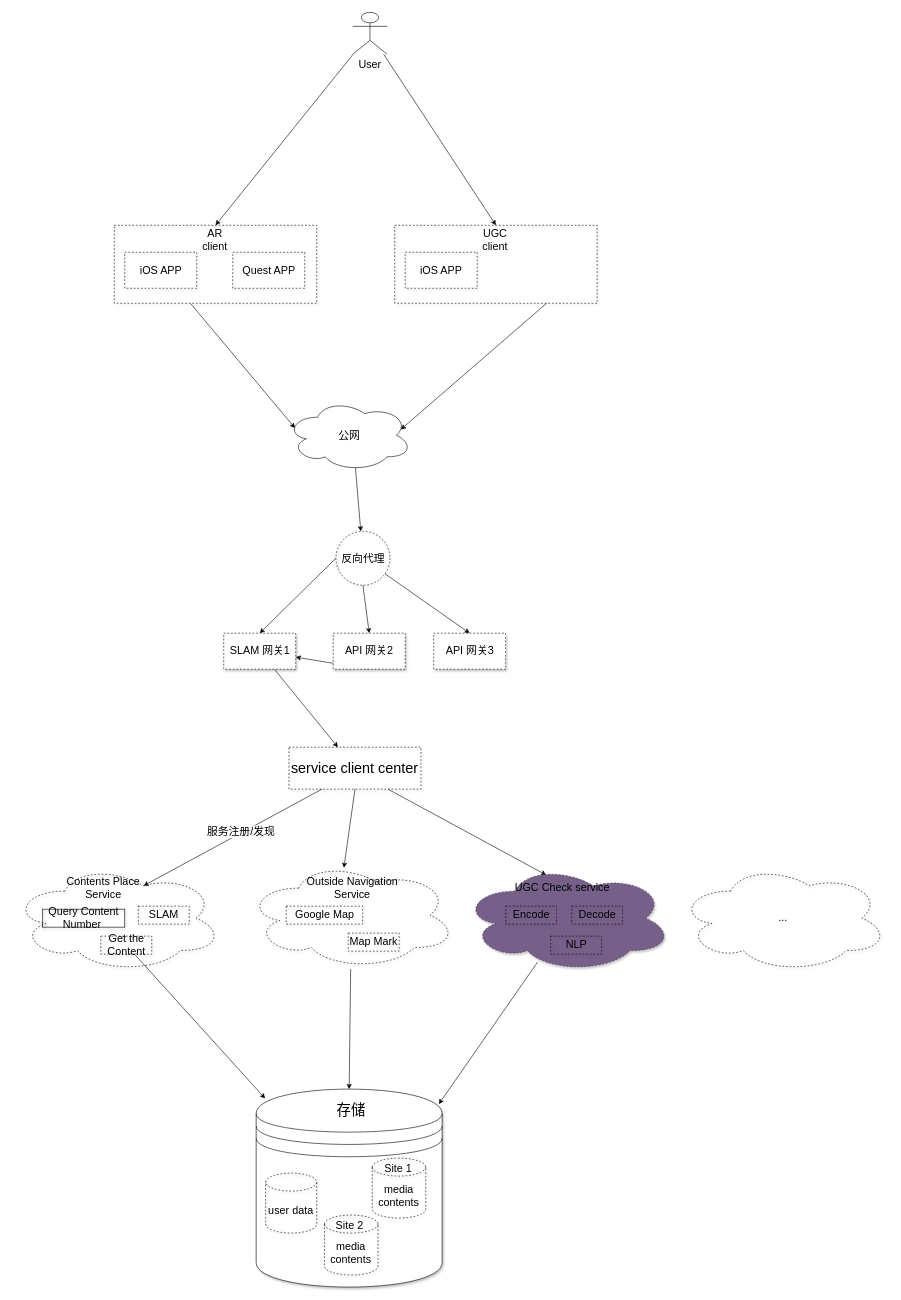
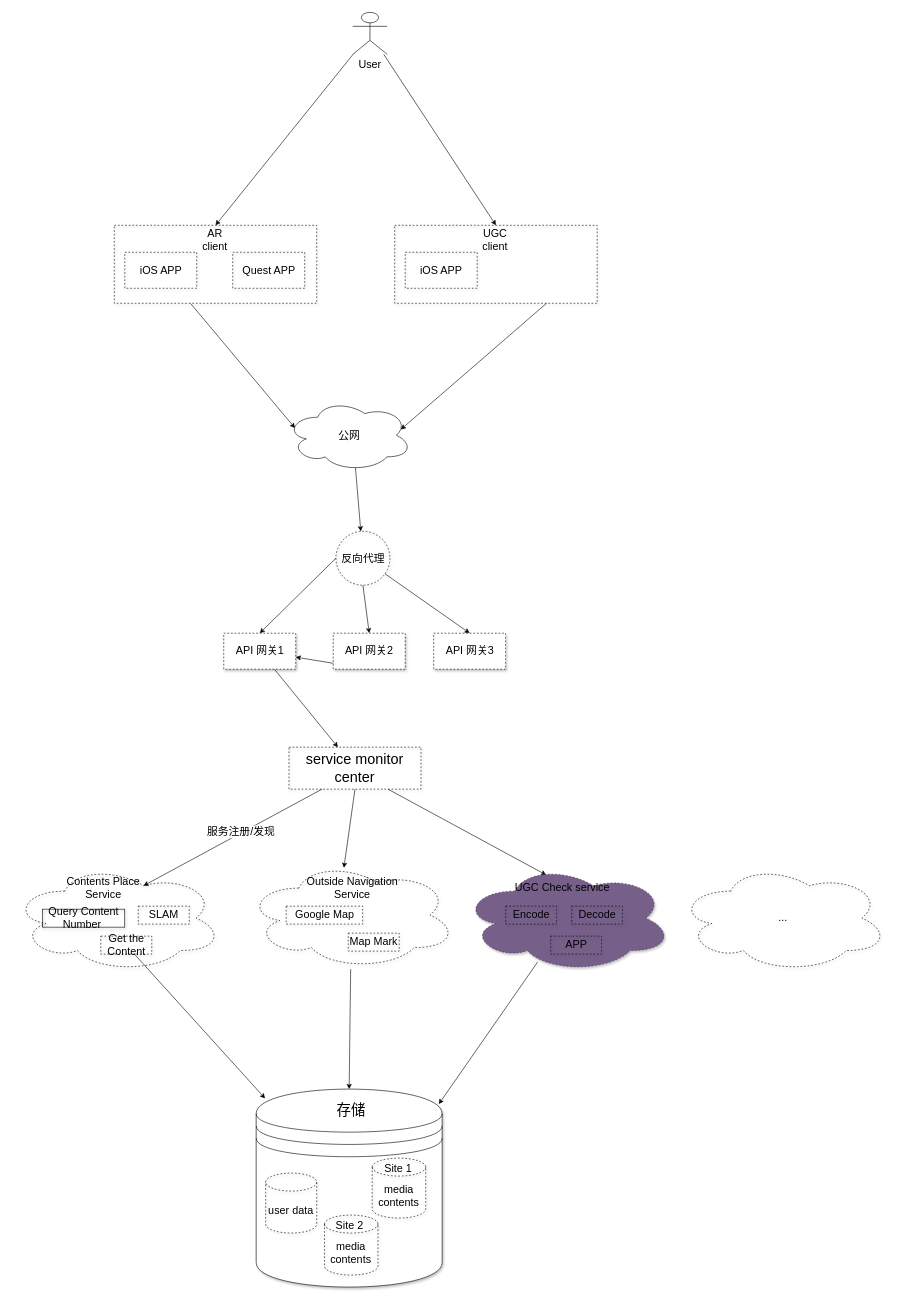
  <mxCell id="0" />
  <mxCell id="1" parent="0" />
  <mxCell id="2" value="" style="shape=datastore;whiteSpace=wrap;html=1;shadow=1;fontSize=18;" vertex="1" parent="1"><mxGeometry x="426.56" y="1815" width="310" height="330" as="geometry" /></mxCell>
  <mxCell id="3" value="" style="ellipse;shape=cloud;whiteSpace=wrap;html=1;shadow=1;dashed=1;strokeColor=default;fontSize=18;fillColor=none;" vertex="1" parent="1"><mxGeometry x="20" y="1440" width="350" height="180" as="geometry" /></mxCell>
  <mxCell id="4" style="edgeStyle=none;sketch=0;html=1;entryX=0.5;entryY=0;entryDx=0;entryDy=0;fontSize=24;" edge="1" parent="1" source="5" target="2"><mxGeometry relative="1" as="geometry" /></mxCell>
  <mxCell id="5" value="" style="ellipse;shape=cloud;whiteSpace=wrap;html=1;shadow=1;dashed=1;strokeColor=default;fontSize=18;fillColor=none;" vertex="1" parent="1"><mxGeometry x="410" y="1435" width="350" height="180" as="geometry" /></mxCell>
  <mxCell id="6" style="edgeStyle=none;sketch=0;html=1;entryX=0.07;entryY=0.4;entryDx=0;entryDy=0;entryPerimeter=0;fontSize=24;exitX=0.377;exitY=1.003;exitDx=0;exitDy=0;exitPerimeter=0;" edge="1" parent="1" source="7" target="29"><mxGeometry relative="1" as="geometry" /></mxCell>
  <mxCell id="7" value="" style="rounded=0;whiteSpace=wrap;html=1;shadow=1;dashed=1;strokeColor=default;fontSize=18;fillColor=none;" vertex="1" parent="1"><mxGeometry x="190" y="375" width="337.5" height="130" as="geometry" /></mxCell>
  <mxCell id="8" value="AR client" style="text;html=1;strokeColor=none;fillColor=none;align=center;verticalAlign=middle;whiteSpace=wrap;rounded=0;shadow=1;dashed=1;fontSize=18;" vertex="1" parent="1"><mxGeometry x="327.5" y="385" width="60" height="30" as="geometry" /></mxCell>
  <mxCell id="9" value="iOS APP" style="rounded=0;whiteSpace=wrap;html=1;shadow=1;dashed=1;strokeColor=default;fontSize=18;fillColor=none;" vertex="1" parent="1"><mxGeometry x="207.5" y="420" width="120" height="60" as="geometry" /></mxCell>
  <mxCell id="10" value="Quest APP" style="rounded=0;whiteSpace=wrap;html=1;shadow=1;dashed=1;strokeColor=default;fontSize=18;fillColor=none;" vertex="1" parent="1"><mxGeometry x="387.5" y="420" width="120" height="60" as="geometry" /></mxCell>
  <mxCell id="11" style="html=1;fontSize=18;startArrow=none;startFill=0;endArrow=classic;endFill=1;exitX=0.55;exitY=0.95;exitDx=0;exitDy=0;exitPerimeter=0;" edge="1" parent="1" source="29" target="28"><mxGeometry relative="1" as="geometry"><mxPoint x="360" y="765" as="sourcePoint" /></mxGeometry></mxCell>
  <mxCell id="12" value="Contents Place Service" style="text;html=1;strokeColor=none;fillColor=none;align=center;verticalAlign=middle;whiteSpace=wrap;rounded=0;shadow=1;dashed=1;fontSize=18;" vertex="1" parent="1"><mxGeometry x="92.5" y="1465" width="157.5" height="30" as="geometry" /></mxCell>
  <mxCell id="13" value="Query Content Number&amp;nbsp;" style="rounded=0;whiteSpace=wrap;html=1;shadow=1;dashed=0;strokeColor=default;fontSize=18;fillColor=none;" vertex="1" parent="1"><mxGeometry x="70" y="1515" width="137.5" height="30" as="geometry" /></mxCell>
  <mxCell id="14" value="SLAM" style="rounded=0;whiteSpace=wrap;html=1;shadow=1;dashed=1;strokeColor=default;fontSize=18;fillColor=none;" vertex="1" parent="1"><mxGeometry x="230" y="1510" width="85" height="30" as="geometry" /></mxCell>
  <mxCell id="15" style="edgeStyle=none;sketch=0;html=1;fontSize=24;entryX=0.048;entryY=0.047;entryDx=0;entryDy=0;entryPerimeter=0;" edge="1" parent="1" source="16" target="2"><mxGeometry relative="1" as="geometry" /></mxCell>
  <mxCell id="16" value="Get the Content" style="rounded=0;whiteSpace=wrap;html=1;shadow=1;dashed=1;strokeColor=default;fontSize=18;fillColor=none;" vertex="1" parent="1"><mxGeometry x="167.5" y="1560" width="85" height="30" as="geometry" /></mxCell>
  <mxCell id="17" value="Outside Navigation Service" style="text;html=1;strokeColor=none;fillColor=none;align=center;verticalAlign=middle;whiteSpace=wrap;rounded=0;shadow=1;dashed=1;fontSize=18;" vertex="1" parent="1"><mxGeometry x="492.5" y="1465" width="187.5" height="30" as="geometry" /></mxCell>
  <mxCell id="18" value="Google Map" style="rounded=0;whiteSpace=wrap;html=1;shadow=1;dashed=1;strokeColor=default;fontSize=18;fillColor=none;" vertex="1" parent="1"><mxGeometry x="476.56" y="1510" width="127.5" height="30" as="geometry" /></mxCell>
  <mxCell id="19" value="Map Mark" style="rounded=0;whiteSpace=wrap;html=1;shadow=1;dashed=1;strokeColor=default;fontSize=18;fillColor=none;" vertex="1" parent="1"><mxGeometry x="580" y="1555" width="85" height="30" as="geometry" /></mxCell>
  <mxCell id="20" style="sketch=0;html=1;exitX=0.25;exitY=1;exitDx=0;exitDy=0;entryX=0.625;entryY=0.2;entryDx=0;entryDy=0;entryPerimeter=0;fontSize=24;" edge="1" parent="1" source="24" target="3"><mxGeometry relative="1" as="geometry" /></mxCell>
  <mxCell id="21" value="服务注册/发现" style="edgeLabel;html=1;align=center;verticalAlign=middle;resizable=0;points=[];fontSize=18;" vertex="1" connectable="0" parent="20"><mxGeometry x="-0.093" y="-3" relative="1" as="geometry"><mxPoint as="offset" /></mxGeometry></mxCell>
  <mxCell id="22" style="edgeStyle=none;sketch=0;html=1;exitX=0.5;exitY=1;exitDx=0;exitDy=0;fontSize=24;entryX=0.465;entryY=0.062;entryDx=0;entryDy=0;entryPerimeter=0;" edge="1" parent="1" source="24" target="5"><mxGeometry relative="1" as="geometry" /></mxCell>
  <mxCell id="23" style="edgeStyle=none;sketch=0;html=1;exitX=0.75;exitY=1;exitDx=0;exitDy=0;entryX=0.4;entryY=0.1;entryDx=0;entryDy=0;entryPerimeter=0;fontSize=24;" edge="1" parent="1" source="24" target="37"><mxGeometry relative="1" as="geometry" /></mxCell>
- <mxCell id="24" value="&lt;font style=&quot;font-size: 24px;&quot;&gt;service client center&lt;/font&gt;" style="rounded=0;whiteSpace=wrap;html=1;shadow=1;dashed=1;strokeColor=default;fontSize=18;fillColor=none;" vertex="1" parent="1"><mxGeometry x="481.25" y="1245" width="220" height="70" as="geometry" /></mxCell>
+ <mxCell id="24" value="&lt;font style=&quot;font-size: 24px;&quot;&gt;service monitor center&lt;/font&gt;" style="rounded=0;whiteSpace=wrap;html=1;shadow=1;dashed=1;strokeColor=default;fontSize=18;fillColor=none;" vertex="1" parent="1"><mxGeometry x="481.25" y="1245" width="220" height="70" as="geometry" /></mxCell>
  <mxCell id="25" style="edgeStyle=none;sketch=0;html=1;exitX=0;exitY=0.5;exitDx=0;exitDy=0;entryX=0.5;entryY=0;entryDx=0;entryDy=0;fontSize=24;" edge="1" parent="1" source="28" target="33"><mxGeometry relative="1" as="geometry" /></mxCell>
  <mxCell id="26" style="edgeStyle=none;sketch=0;html=1;exitX=0.5;exitY=1;exitDx=0;exitDy=0;entryX=0.5;entryY=0;entryDx=0;entryDy=0;fontSize=24;" edge="1" parent="1" source="28" target="31"><mxGeometry relative="1" as="geometry" /></mxCell>
  <mxCell id="27" style="edgeStyle=none;sketch=0;html=1;entryX=0.5;entryY=0;entryDx=0;entryDy=0;fontSize=18;" edge="1" parent="1" source="28" target="49"><mxGeometry relative="1" as="geometry" /></mxCell>
  <mxCell id="28" value="反向代理" style="ellipse;whiteSpace=wrap;html=1;aspect=fixed;shadow=1;dashed=1;strokeColor=default;fontSize=18;fillColor=none;" vertex="1" parent="1"><mxGeometry x="559.53" y="885" width="90" height="90" as="geometry" /></mxCell>
  <mxCell id="29" value="&lt;span style=&quot;font-size: 18px;&quot;&gt;公网&lt;/span&gt;" style="ellipse;shape=cloud;whiteSpace=wrap;html=1;" vertex="1" parent="1"><mxGeometry x="476.56" y="665" width="210" height="120" as="geometry" /></mxCell>
  <mxCell id="30" style="edgeStyle=none;sketch=0;html=1;exitX=0.5;exitY=1;exitDx=0;exitDy=0;fontSize=24;" edge="1" parent="1" source="31" target="33"><mxGeometry relative="1" as="geometry" /></mxCell>
  <mxCell id="31" value="API 网关2" style="rounded=0;whiteSpace=wrap;html=1;shadow=1;dashed=1;fontSize=18;" vertex="1" parent="1"><mxGeometry x="555" y="1055" width="120" height="60" as="geometry" /></mxCell>
  <mxCell id="32" style="edgeStyle=none;sketch=0;html=1;fontSize=24;" edge="1" parent="1" source="33" target="24"><mxGeometry relative="1" as="geometry" /></mxCell>
- <mxCell id="33" value="SLAM 网关1" style="rounded=0;whiteSpace=wrap;html=1;shadow=1;dashed=1;fontSize=18;" vertex="1" parent="1"><mxGeometry x="372.5" y="1055" width="120" height="60" as="geometry" /></mxCell>
+ <mxCell id="33" value="API 网关1" style="rounded=0;whiteSpace=wrap;html=1;shadow=1;dashed=1;fontSize=18;" vertex="1" parent="1"><mxGeometry x="372.5" y="1055" width="120" height="60" as="geometry" /></mxCell>
  <mxCell id="34" value="media contents" style="shape=cylinder3;whiteSpace=wrap;html=1;boundedLbl=1;backgroundOutline=1;size=15;shadow=1;dashed=1;strokeColor=default;fontSize=18;fillColor=none;" vertex="1" parent="1"><mxGeometry x="620" y="1930" width="89.22" height="100" as="geometry" /></mxCell>
  <mxCell id="35" value="user data" style="shape=cylinder3;whiteSpace=wrap;html=1;boundedLbl=1;backgroundOutline=1;size=15;shadow=1;dashed=1;strokeColor=default;fontSize=18;fillColor=none;" vertex="1" parent="1"><mxGeometry x="442.34" y="1955" width="85.16" height="100" as="geometry" /></mxCell>
  <mxCell id="36" style="edgeStyle=none;sketch=0;html=1;entryX=0.982;entryY=0.076;entryDx=0;entryDy=0;entryPerimeter=0;fontSize=24;exitX=0.359;exitY=0.907;exitDx=0;exitDy=0;exitPerimeter=0;" edge="1" parent="1" source="37" target="2"><mxGeometry relative="1" as="geometry" /></mxCell>
  <mxCell id="37" value="" style="ellipse;shape=cloud;whiteSpace=wrap;html=1;shadow=1;dashed=1;strokeColor=#432D57;fontSize=18;fillColor=#76608a;fontColor=#ffffff;" vertex="1" parent="1"><mxGeometry x="770" y="1440" width="350" height="180" as="geometry" /></mxCell>
  <mxCell id="38" value="UGC Check&amp;nbsp;service" style="text;html=1;strokeColor=none;fillColor=none;align=center;verticalAlign=middle;whiteSpace=wrap;rounded=0;shadow=1;dashed=1;fontSize=18;" vertex="1" parent="1"><mxGeometry x="842.5" y="1465" width="187.5" height="30" as="geometry" /></mxCell>
  <mxCell id="39" value="Encode" style="rounded=0;whiteSpace=wrap;html=1;shadow=1;dashed=1;strokeColor=default;fontSize=18;fillColor=none;" vertex="1" parent="1"><mxGeometry x="842.5" y="1510" width="85" height="30" as="geometry" /></mxCell>
  <mxCell id="40" value="Decode" style="rounded=0;whiteSpace=wrap;html=1;shadow=1;dashed=1;strokeColor=default;fontSize=18;fillColor=none;" vertex="1" parent="1"><mxGeometry x="952.5" y="1510" width="85" height="30" as="geometry" /></mxCell>
- <mxCell id="41" value="NLP" style="rounded=0;whiteSpace=wrap;html=1;shadow=1;dashed=1;strokeColor=default;fontSize=18;fillColor=none;" vertex="1" parent="1"><mxGeometry x="917.5" y="1560" width="85" height="30" as="geometry" /></mxCell>
+ <mxCell id="41" value="APP" style="rounded=0;whiteSpace=wrap;html=1;shadow=1;dashed=1;strokeColor=default;fontSize=18;fillColor=none;" vertex="1" parent="1"><mxGeometry x="917.5" y="1560" width="85" height="30" as="geometry" /></mxCell>
  <mxCell id="42" style="edgeStyle=none;sketch=0;html=1;entryX=0.5;entryY=0;entryDx=0;entryDy=0;fontSize=18;" edge="1" parent="1" source="44" target="46"><mxGeometry relative="1" as="geometry" /></mxCell>
  <mxCell id="43" style="edgeStyle=none;sketch=0;html=1;entryX=0.5;entryY=0;entryDx=0;entryDy=0;fontSize=18;" edge="1" parent="1" source="44" target="7"><mxGeometry relative="1" as="geometry" /></mxCell>
  <mxCell id="44" value="User" style="shape=umlActor;verticalLabelPosition=bottom;verticalAlign=top;html=1;outlineConnect=0;fontSize=18;" vertex="1" parent="1"><mxGeometry x="587.5" y="20" width="57.5" height="70" as="geometry" /></mxCell>
  <mxCell id="45" style="edgeStyle=none;sketch=0;html=1;entryX=0.91;entryY=0.42;entryDx=0;entryDy=0;entryPerimeter=0;fontSize=18;exitX=0.75;exitY=1;exitDx=0;exitDy=0;" edge="1" parent="1" source="46" target="29"><mxGeometry relative="1" as="geometry" /></mxCell>
  <mxCell id="46" value="" style="rounded=0;whiteSpace=wrap;html=1;shadow=1;dashed=1;strokeColor=default;fontSize=18;fillColor=none;" vertex="1" parent="1"><mxGeometry x="657.5" y="375" width="337.5" height="130" as="geometry" /></mxCell>
  <mxCell id="47" value="UGC&lt;br&gt;client" style="text;html=1;strokeColor=none;fillColor=none;align=center;verticalAlign=middle;whiteSpace=wrap;rounded=0;shadow=1;dashed=1;fontSize=18;" vertex="1" parent="1"><mxGeometry x="795" y="385" width="60" height="30" as="geometry" /></mxCell>
  <mxCell id="48" value="iOS APP" style="rounded=0;whiteSpace=wrap;html=1;shadow=1;dashed=1;strokeColor=default;fontSize=18;fillColor=none;" vertex="1" parent="1"><mxGeometry x="675" y="420" width="120" height="60" as="geometry" /></mxCell>
  <mxCell id="49" value="API 网关3" style="rounded=0;whiteSpace=wrap;html=1;shadow=1;dashed=1;fontSize=18;" vertex="1" parent="1"><mxGeometry x="722.5" y="1055" width="120" height="60" as="geometry" /></mxCell>
  <mxCell id="50" value="&lt;span style=&quot;font-size: 24px;&quot;&gt;存储&lt;/span&gt;" style="text;html=1;strokeColor=none;fillColor=none;align=center;verticalAlign=middle;whiteSpace=wrap;rounded=0;shadow=1;fontSize=18;" vertex="1" parent="1"><mxGeometry x="519.77" y="1835" width="130.47" height="30" as="geometry" /></mxCell>
  <mxCell id="51" value="media contents" style="shape=cylinder3;whiteSpace=wrap;html=1;boundedLbl=1;backgroundOutline=1;size=15;shadow=1;dashed=1;strokeColor=default;fontSize=18;fillColor=none;" vertex="1" parent="1"><mxGeometry x="540.39" y="2025" width="89.22" height="100" as="geometry" /></mxCell>
  <mxCell id="52" value="&lt;font style=&quot;font-size: 18px;&quot;&gt;Site 1&lt;/font&gt;" style="text;html=1;strokeColor=none;fillColor=none;align=center;verticalAlign=middle;whiteSpace=wrap;rounded=0;shadow=1;fontSize=24;" vertex="1" parent="1"><mxGeometry x="625.86" y="1930" width="75.39" height="30" as="geometry" /></mxCell>
  <mxCell id="53" value="&lt;font style=&quot;font-size: 18px;&quot;&gt;Site 2&lt;/font&gt;" style="text;html=1;strokeColor=none;fillColor=none;align=center;verticalAlign=middle;whiteSpace=wrap;rounded=0;shadow=1;fontSize=24;" vertex="1" parent="1"><mxGeometry x="544.61" y="2025" width="75.39" height="30" as="geometry" /></mxCell>
  <mxCell id="54" value="..." style="ellipse;shape=cloud;whiteSpace=wrap;html=1;shadow=1;dashed=1;strokeColor=default;fontSize=18;fillColor=none;" vertex="1" parent="1"><mxGeometry x="1130" y="1440" width="350" height="180" as="geometry" /></mxCell>
